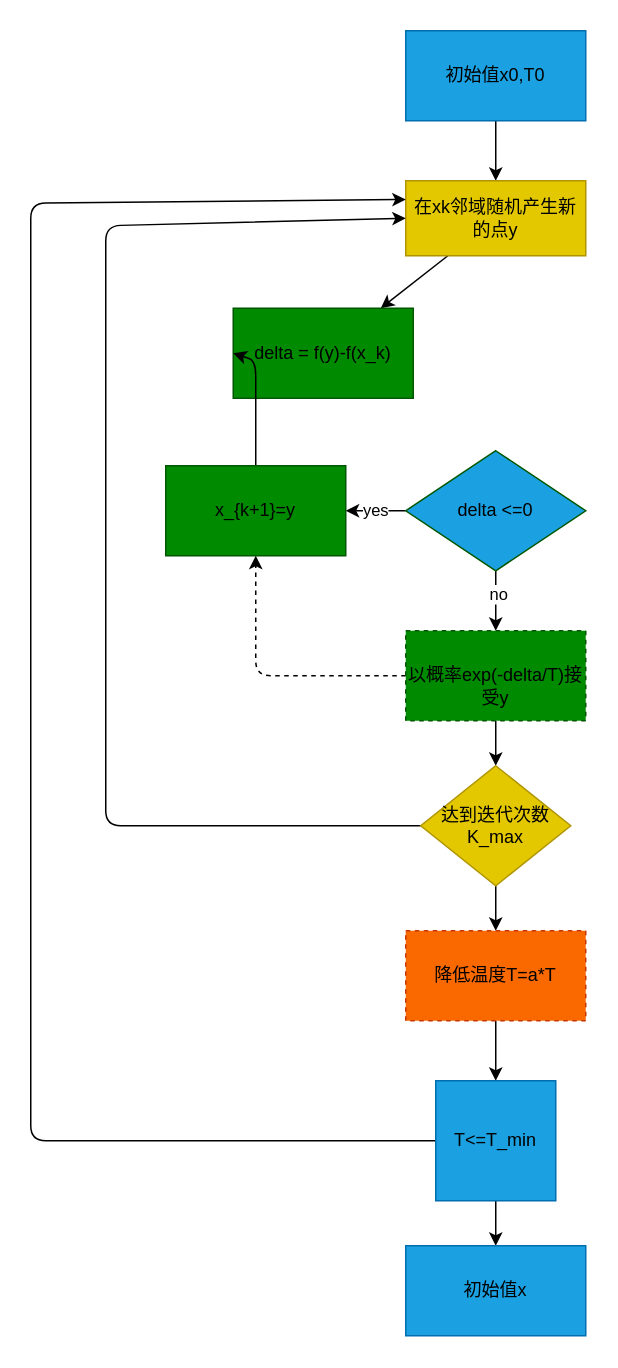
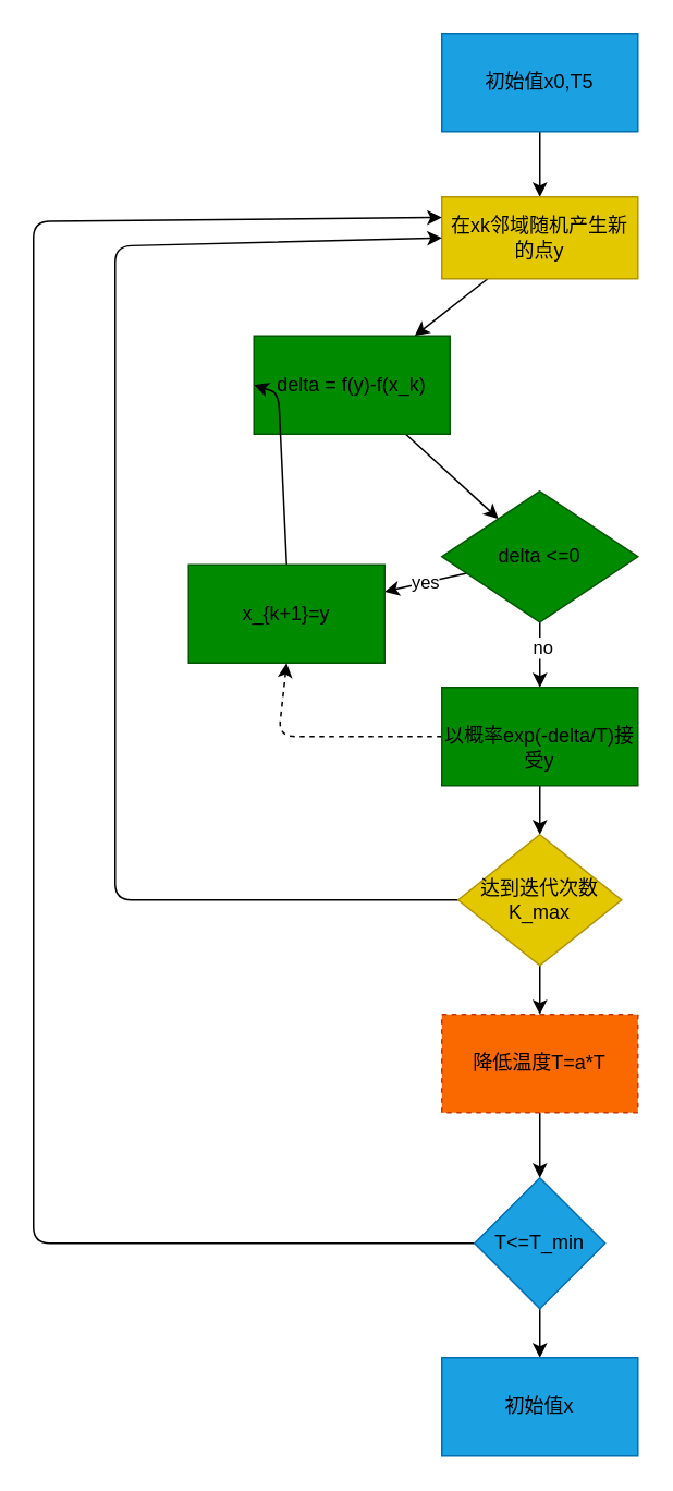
  <mxCell id="0" />
  <mxCell id="1" parent="0" />
  <mxCell id="2" value="" style="edgeStyle=none;html=1;fontColor=#000000;strokeColor=#000000;" edge="1" parent="1" source="3" target="5"><mxGeometry relative="1" as="geometry" /></mxCell>
- <mxCell id="3" value="初始值x0,T0" style="rounded=0;whiteSpace=wrap;html=1;fillColor=#1ba1e2;fontColor=#000000;strokeColor=#006EAF;" vertex="1" parent="1"><mxGeometry x="270" y="20" width="120" height="60" as="geometry" /></mxCell>
+ <mxCell id="3" value="初始值x0,T5" style="rounded=0;whiteSpace=wrap;html=1;fillColor=#1ba1e2;fontColor=#000000;strokeColor=#006EAF;" vertex="1" parent="1"><mxGeometry x="270" y="20" width="120" height="60" as="geometry" /></mxCell>
  <mxCell id="4" value="" style="edgeStyle=none;html=1;fontColor=#000000;strokeColor=#000000;" edge="1" parent="1" source="5" target="7"><mxGeometry relative="1" as="geometry" /></mxCell>
  <mxCell id="5" value="在xk邻域随机产生新的点y" style="whiteSpace=wrap;html=1;rounded=0;fillColor=#e3c800;fontColor=#000000;strokeColor=#B09500;" vertex="1" parent="1"><mxGeometry x="270" y="120" width="120" height="50" as="geometry" /></mxCell>
+ <mxCell id="6" value="" style="edgeStyle=none;html=1;fontColor=#000000;strokeColor=#000000;" edge="1" parent="1" source="7" target="11"><mxGeometry relative="1" as="geometry" /></mxCell>
  <mxCell id="7" value="delta = f(y)-f(x_k)" style="whiteSpace=wrap;html=1;rounded=0;fillColor=#008a00;fontColor=#000000;strokeColor=#005700;" vertex="1" parent="1"><mxGeometry x="155" y="205" width="120" height="60" as="geometry" /></mxCell>
  <mxCell id="8" value="yes" style="edgeStyle=none;html=1;fontColor=#000000;strokeColor=#000000;" edge="1" parent="1" source="11" target="13"><mxGeometry relative="1" as="geometry" /></mxCell>
  <mxCell id="9" value="" style="edgeStyle=none;html=1;fontColor=#000000;strokeColor=#000000;" edge="1" parent="1" source="11" target="16"><mxGeometry relative="1" as="geometry" /></mxCell>
  <mxCell id="10" value="no" style="edgeLabel;html=1;align=center;verticalAlign=middle;resizable=0;points=[];fontColor=#000000;endArrow=classic;rounded=1;strokeColor=#000000;" vertex="1" connectable="0" parent="9"><mxGeometry x="-0.254" y="1" relative="1" as="geometry"><mxPoint as="offset" /></mxGeometry></mxCell>
- <mxCell id="11" value="delta &amp;lt;=0" style="rhombus;whiteSpace=wrap;html=1;rounded=0;fillColor=#1ba1e2;fontColor=#000000;strokeColor=#005700;" vertex="1" parent="1"><mxGeometry x="270" y="300" width="120" height="80" as="geometry" /></mxCell>
+ <mxCell id="11" value="delta &amp;lt;=0" style="rhombus;whiteSpace=wrap;html=1;rounded=0;fillColor=#008a00;fontColor=#000000;strokeColor=#005700;" vertex="1" parent="1"><mxGeometry x="270" y="300" width="120" height="80" as="geometry" /></mxCell>
  <mxCell id="12" style="edgeStyle=none;html=1;exitX=0.5;exitY=0;exitDx=0;exitDy=0;entryX=0;entryY=0.5;entryDx=0;entryDy=0;fontColor=#000000;strokeColor=#000000;" edge="1" parent="1" source="13" target="7"><mxGeometry relative="1" as="geometry"><Array as="points"><mxPoint x="170" y="240" /></Array></mxGeometry></mxCell>
- <mxCell id="13" value="&lt;span&gt;x_{k+1}=y&lt;/span&gt;" style="whiteSpace=wrap;html=1;rounded=0;fillColor=#008a00;fontColor=#000000;strokeColor=#005700;" vertex="1" parent="1"><mxGeometry x="110" y="310" width="120" height="60" as="geometry" /></mxCell>
+ <mxCell id="13" value="&lt;span&gt;x_{k+1}=y&lt;/span&gt;" style="whiteSpace=wrap;html=1;rounded=0;fillColor=#008a00;fontColor=#000000;strokeColor=#005700;" vertex="1" parent="1"><mxGeometry x="115" y="345" width="120" height="60" as="geometry" /></mxCell>
  <mxCell id="14" style="edgeStyle=none;html=1;exitX=0;exitY=0.5;exitDx=0;exitDy=0;entryX=0.5;entryY=1;entryDx=0;entryDy=0;fontColor=#000000;strokeColor=#000000;dashed=1;" edge="1" parent="1" source="16" target="13"><mxGeometry relative="1" as="geometry"><Array as="points"><mxPoint x="170" y="450" /></Array></mxGeometry></mxCell>
  <mxCell id="15" value="" style="edgeStyle=none;html=1;fontColor=#000000;strokeColor=#000000;" edge="1" parent="1" source="16" target="19"><mxGeometry relative="1" as="geometry" /></mxCell>
- <mxCell id="16" value="&lt;br&gt;以概率exp(-delta/T)接受y" style="whiteSpace=wrap;html=1;rounded=0;fillColor=#008a00;fontColor=#000000;strokeColor=#005700;dashed=1;" vertex="1" parent="1"><mxGeometry x="270" y="420" width="120" height="60" as="geometry" /></mxCell>
+ <mxCell id="16" value="&lt;br&gt;以概率exp(-delta/T)接受y" style="whiteSpace=wrap;html=1;rounded=0;fillColor=#008a00;fontColor=#000000;strokeColor=#005700;" vertex="1" parent="1"><mxGeometry x="270" y="420" width="120" height="60" as="geometry" /></mxCell>
  <mxCell id="17" value="" style="edgeStyle=none;html=1;fontColor=#000000;strokeColor=#000000;" edge="1" parent="1" source="19" target="22"><mxGeometry relative="1" as="geometry" /></mxCell>
  <mxCell id="18" style="edgeStyle=none;html=1;exitX=0;exitY=0.5;exitDx=0;exitDy=0;entryX=0;entryY=0.5;entryDx=0;entryDy=0;fontColor=#000000;strokeColor=#000000;" edge="1" parent="1" source="19" target="5"><mxGeometry relative="1" as="geometry"><Array as="points"><mxPoint x="70" y="550" /><mxPoint x="70" y="360" /><mxPoint x="70" y="150" /></Array></mxGeometry></mxCell>
  <mxCell id="19" value="达到迭代次数K_max" style="rhombus;whiteSpace=wrap;html=1;rounded=0;fillColor=#e3c800;fontColor=#000000;strokeColor=#B09500;" vertex="1" parent="1"><mxGeometry x="280" y="510" width="100" height="80" as="geometry" /></mxCell>
  <mxCell id="20" value="" style="edgeStyle=none;html=1;fontColor=#000000;strokeColor=#000000;" edge="1" parent="1" source="22" target="24"><mxGeometry relative="1" as="geometry" /></mxCell>
  <mxCell id="21" style="edgeStyle=none;html=1;exitX=0;exitY=0.5;exitDx=0;exitDy=0;entryX=0;entryY=0.25;entryDx=0;entryDy=0;fontColor=#000000;strokeColor=#000000;" edge="1" parent="1" source="24" target="5"><mxGeometry relative="1" as="geometry"><Array as="points"><mxPoint x="20" y="760" /><mxPoint x="20" y="135" /></Array></mxGeometry></mxCell>
  <mxCell id="22" value="降低温度T=a*T" style="whiteSpace=wrap;html=1;rounded=0;fillColor=#fa6800;fontColor=#000000;strokeColor=#C73500;dashed=1;" vertex="1" parent="1"><mxGeometry x="270" y="620" width="120" height="60" as="geometry" /></mxCell>
  <mxCell id="23" value="" style="edgeStyle=none;html=1;fontColor=#000000;strokeColor=#000000;" edge="1" parent="1" source="24" target="25"><mxGeometry relative="1" as="geometry" /></mxCell>
- <mxCell id="24" value="T&amp;lt;=T_min" style="whiteSpace=wrap;html=1;fillColor=#1ba1e2;fontColor=#000000;strokeColor=#006EAF;rounded=0;" vertex="1" parent="1"><mxGeometry x="290" y="720" width="80" height="80" as="geometry" /></mxCell>
+ <mxCell id="24" value="T&amp;lt;=T_min" style="rhombus;whiteSpace=wrap;html=1;rounded=0;fillColor=#1ba1e2;fontColor=#000000;strokeColor=#006EAF;" vertex="1" parent="1"><mxGeometry x="290" y="720" width="80" height="80" as="geometry" /></mxCell>
  <mxCell id="25" value="初始值x" style="whiteSpace=wrap;html=1;fillColor=#1ba1e2;strokeColor=#006EAF;fontColor=#000000;rounded=0;" vertex="1" parent="1"><mxGeometry x="270" y="830" width="120" height="60" as="geometry" /></mxCell>
